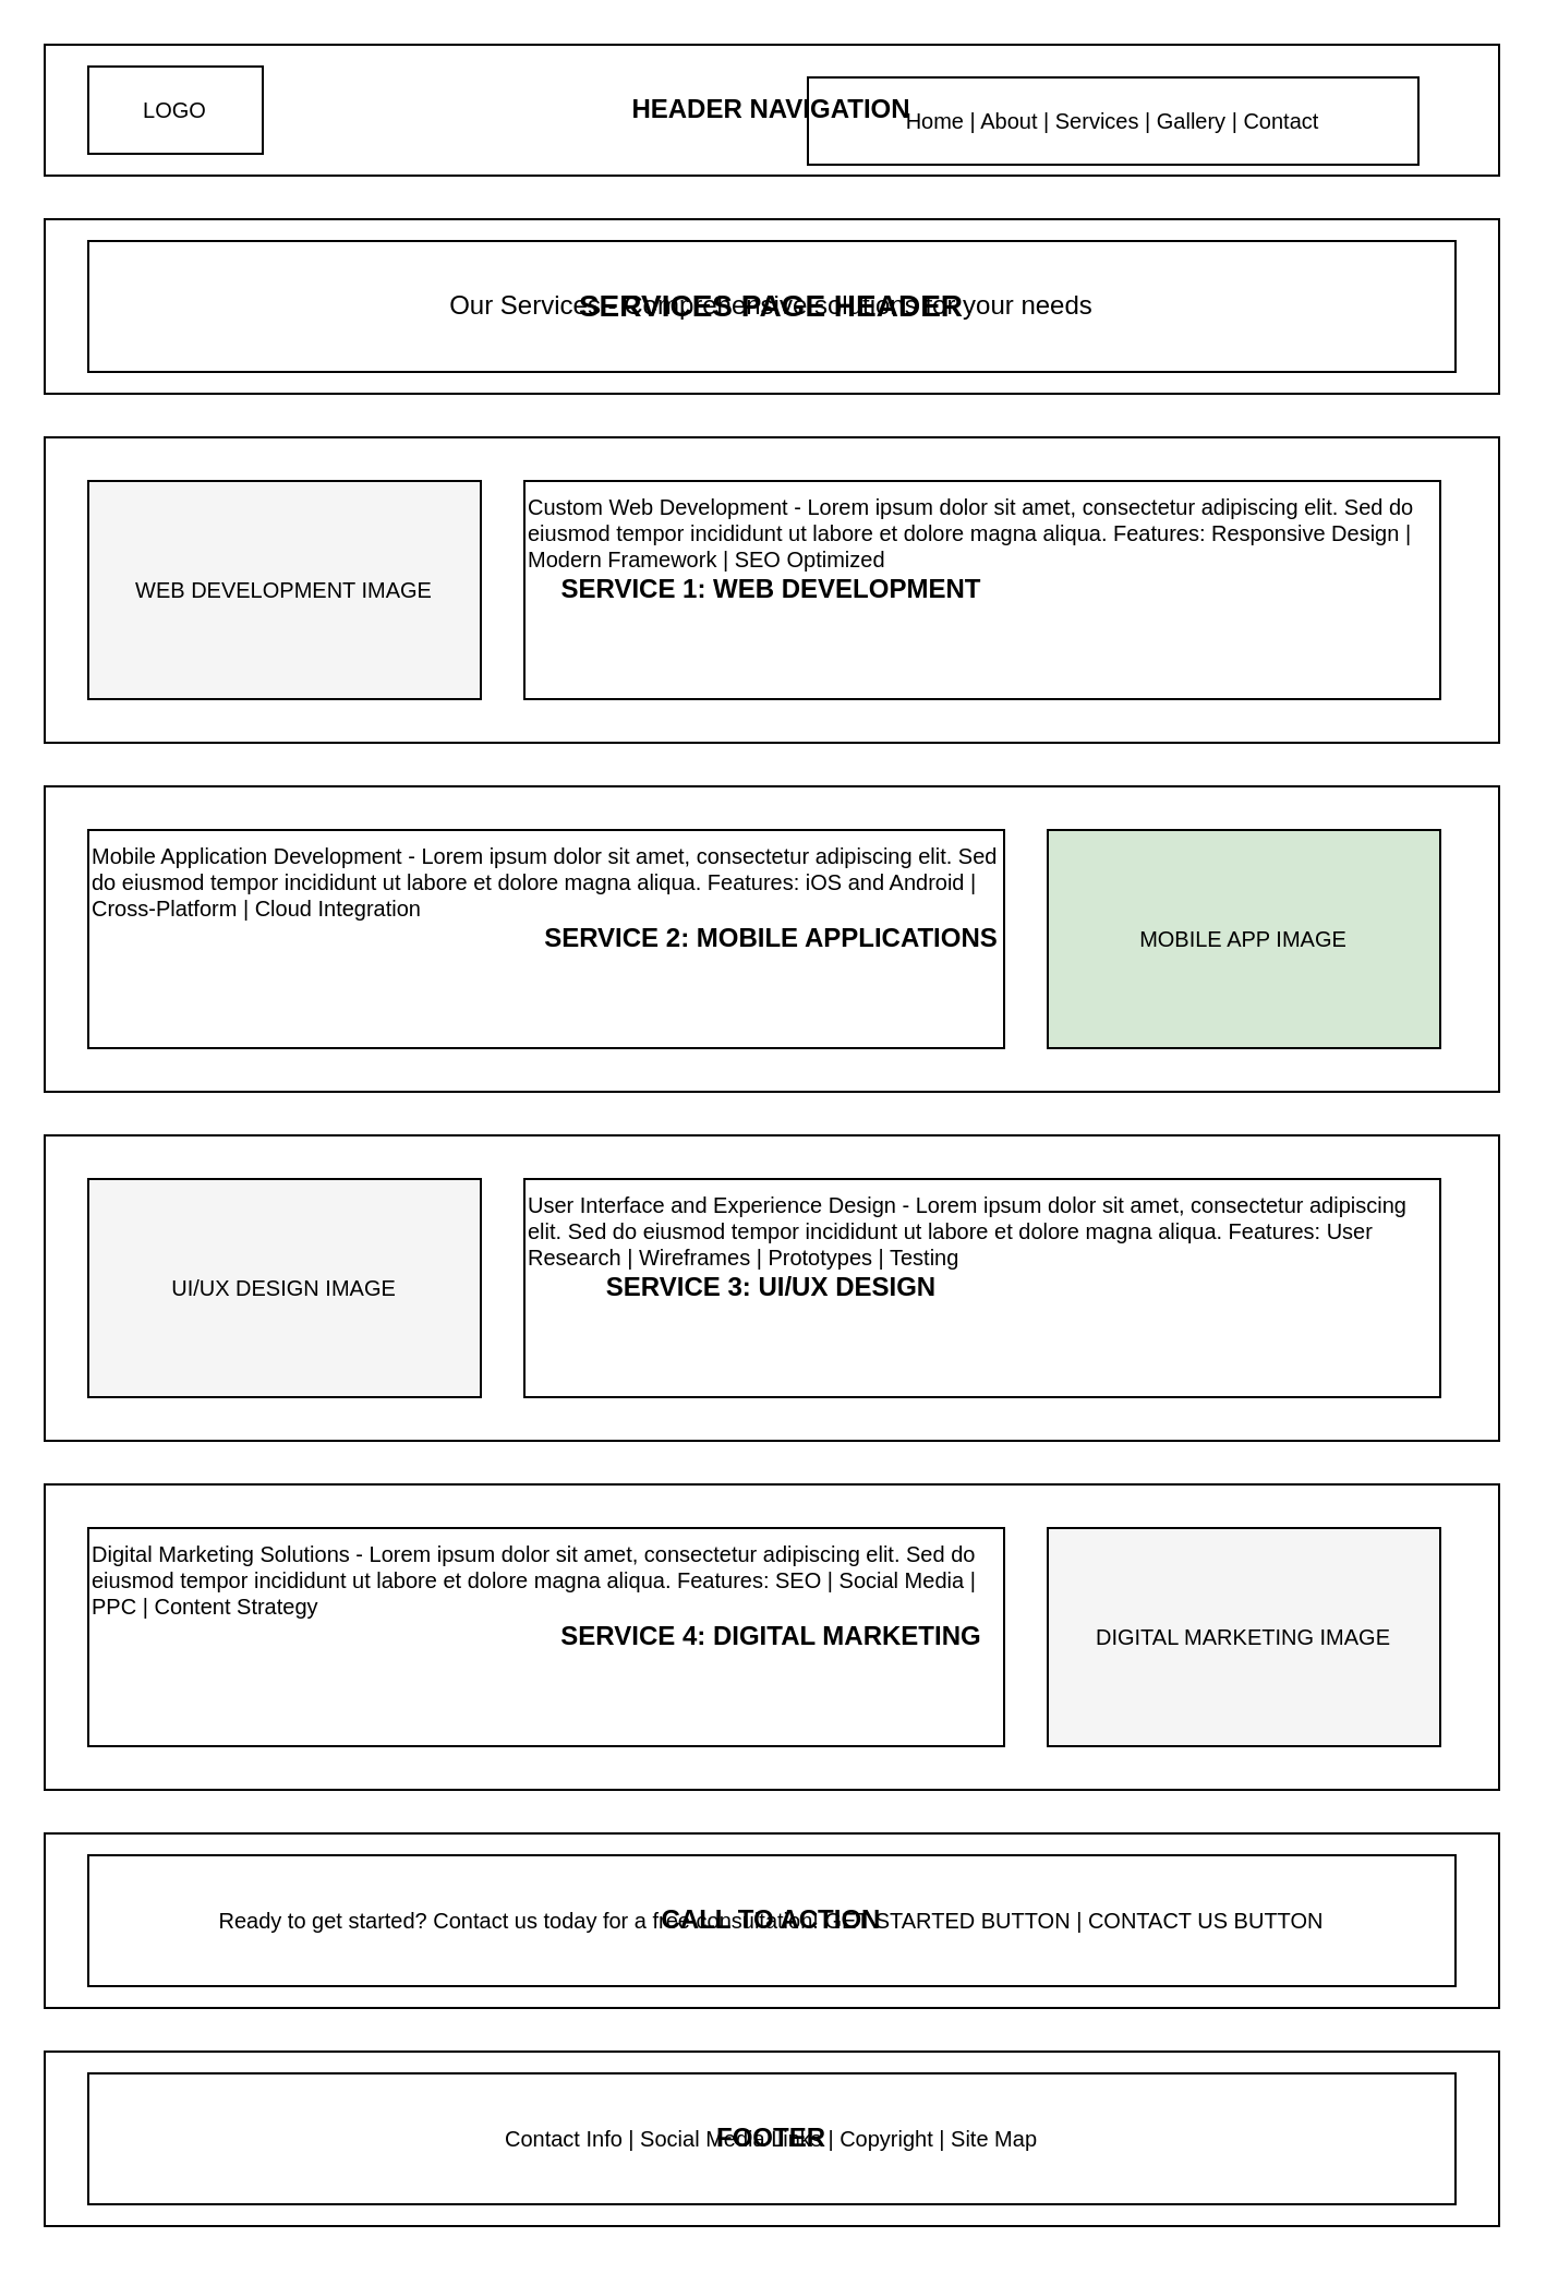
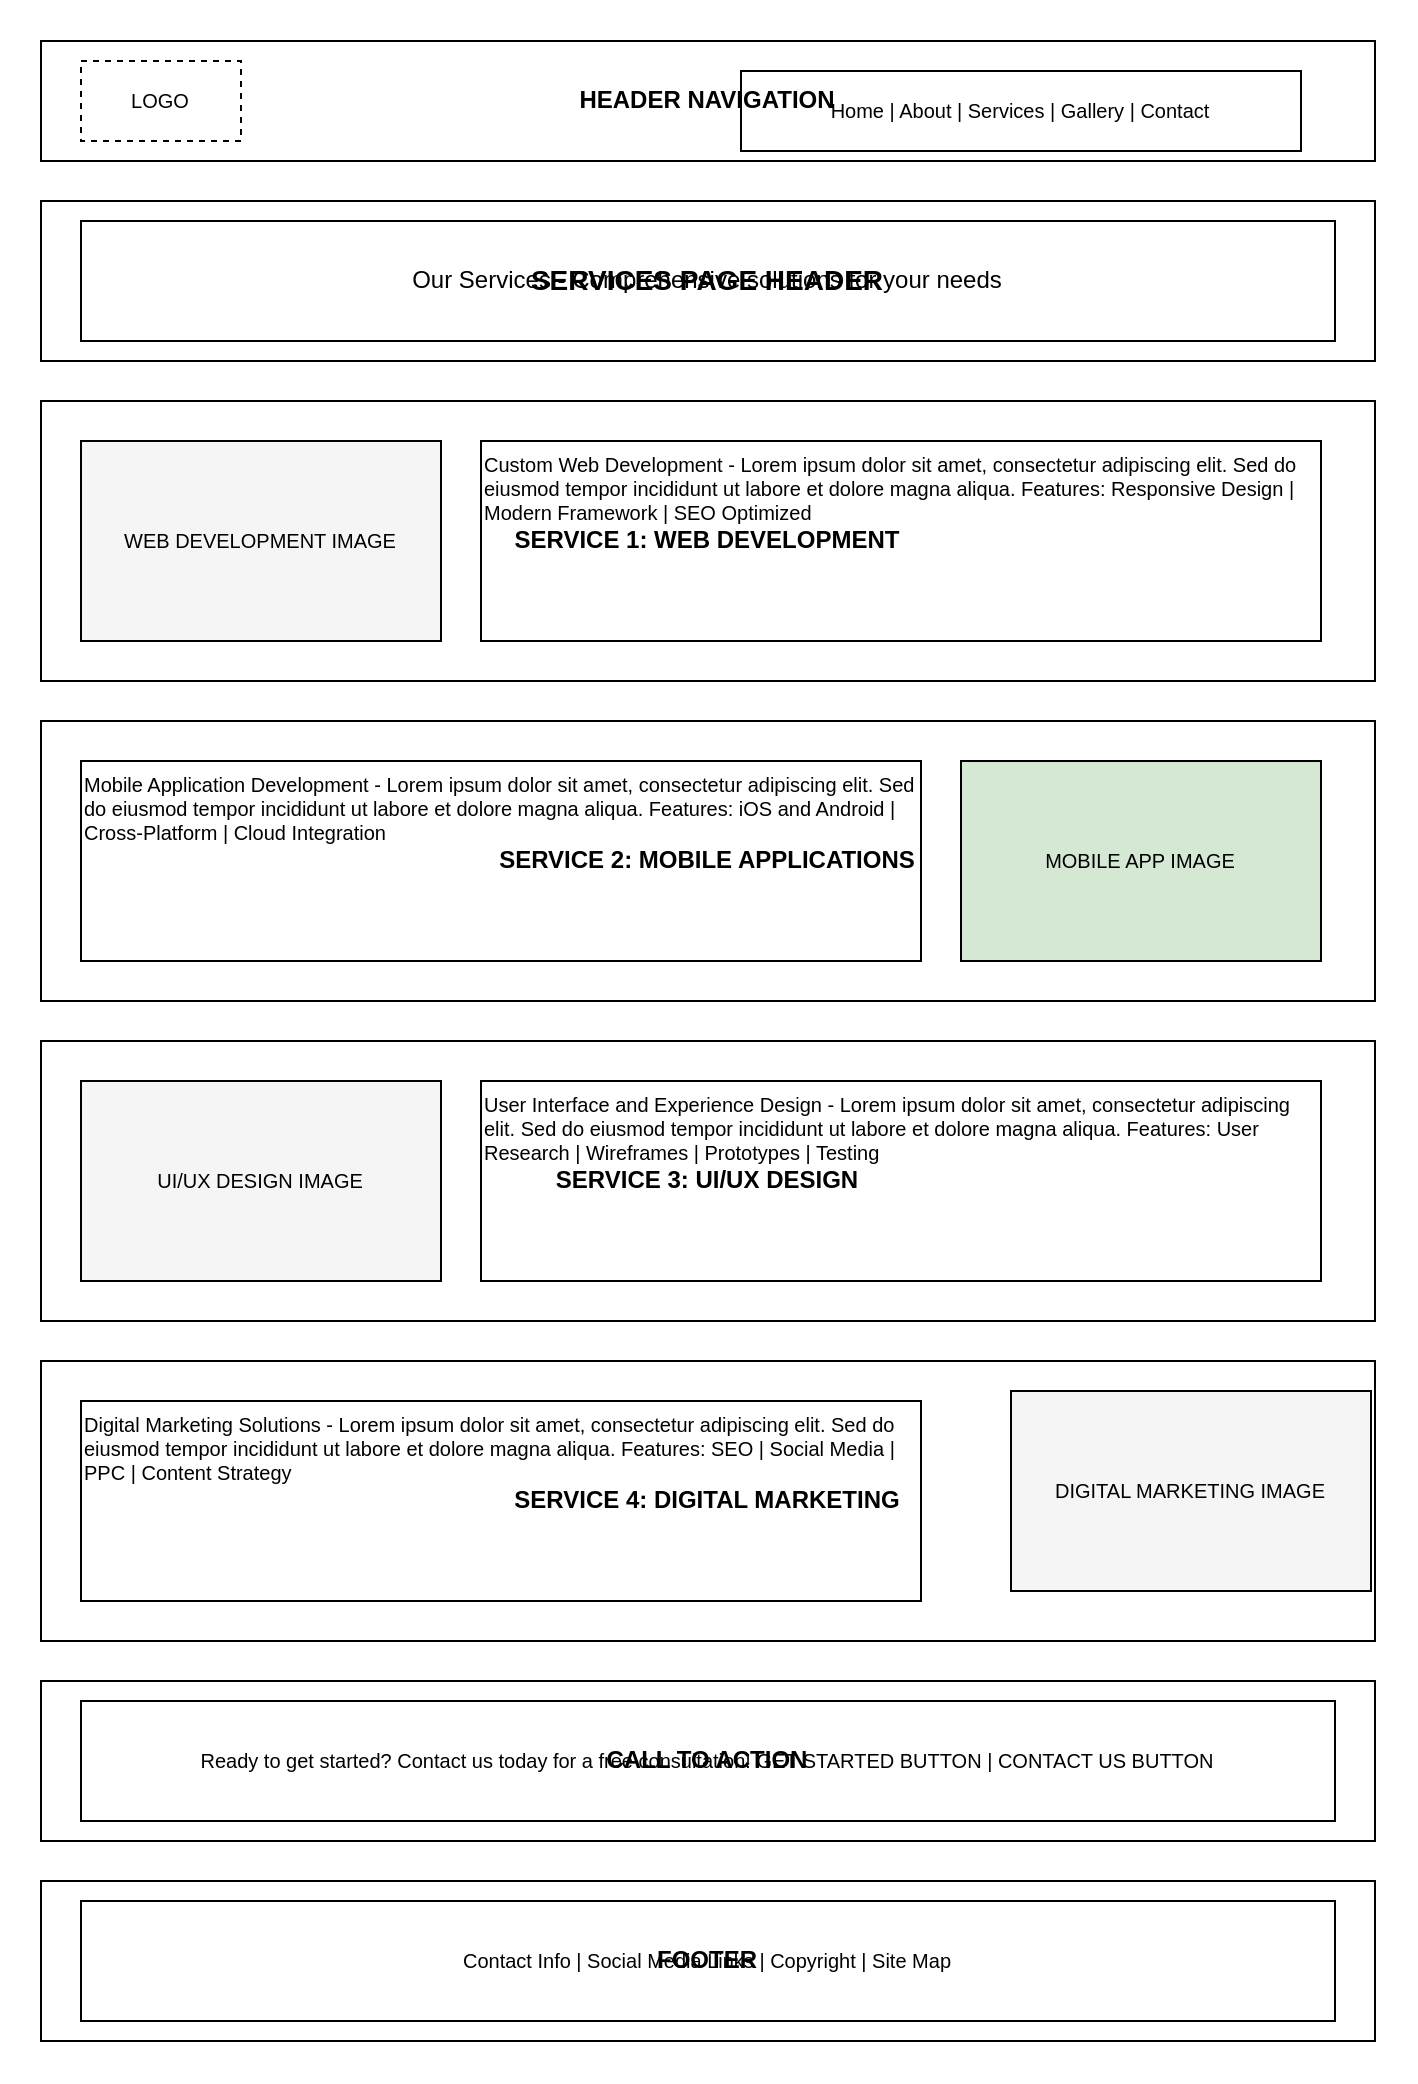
  <mxCell id="0" />
  <mxCell id="1" parent="0" />
  <mxCell id="2" value="HEADER NAVIGATION" style="rounded=0;whiteSpace=wrap;html=1;fillColor=none;strokeColor=#000000;fontFamily=Arial;fontSize=12;fontStyle=1;align=center;" vertex="1" parent="1"><mxGeometry x="20" y="20" width="667" height="60" as="geometry" /></mxCell>
- <mxCell id="3" value="LOGO" style="rounded=0;whiteSpace=wrap;html=1;fillColor=none;strokeColor=#000000;fontFamily=Arial;fontSize=10;align=center;" vertex="1" parent="1"><mxGeometry x="40" y="30" width="80" height="40" as="geometry" /></mxCell>
+ <mxCell id="3" value="LOGO" style="rounded=0;whiteSpace=wrap;html=1;fillColor=none;strokeColor=#000000;fontFamily=Arial;fontSize=10;align=center;dashed=1;" vertex="1" parent="1"><mxGeometry x="40" y="30" width="80" height="40" as="geometry" /></mxCell>
  <mxCell id="4" value="Home | About | Services | Gallery | Contact" style="rounded=0;whiteSpace=wrap;html=1;fillColor=none;strokeColor=#000000;fontFamily=Arial;fontSize=10;align=center;" vertex="1" parent="1"><mxGeometry x="370" y="35" width="280" height="40" as="geometry" /></mxCell>
  <mxCell id="5" value="SERVICES PAGE HEADER" style="rounded=0;whiteSpace=wrap;html=1;fillColor=none;strokeColor=#000000;fontFamily=Arial;fontSize=14;fontStyle=1;align=center;" vertex="1" parent="1"><mxGeometry x="20" y="100" width="667" height="80" as="geometry" /></mxCell>
  <mxCell id="6" value="Our Services - Comprehensive solutions for your needs" style="rounded=0;whiteSpace=wrap;html=1;fillColor=none;strokeColor=#000000;fontFamily=Arial;fontSize=12;align=center;" vertex="1" parent="1"><mxGeometry x="40" y="110" width="627" height="60" as="geometry" /></mxCell>
  <mxCell id="7" value="SERVICE 1: WEB DEVELOPMENT" style="rounded=0;whiteSpace=wrap;html=1;fillColor=none;strokeColor=#000000;fontFamily=Arial;fontSize=12;fontStyle=1;align=center;" vertex="1" parent="1"><mxGeometry x="20" y="200" width="667" height="140" as="geometry" /></mxCell>
  <mxCell id="8" value="WEB DEVELOPMENT IMAGE" style="rounded=0;whiteSpace=wrap;html=1;fillColor=#f5f5f5;strokeColor=#000000;fontFamily=Arial;fontSize=10;align=center;" vertex="1" parent="1"><mxGeometry x="40" y="220" width="180" height="100" as="geometry" /></mxCell>
  <mxCell id="9" value="Custom Web Development - Lorem ipsum dolor sit amet, consectetur adipiscing elit. Sed do eiusmod tempor incididunt ut labore et dolore magna aliqua. Features: Responsive Design | Modern Framework | SEO Optimized" style="rounded=0;whiteSpace=wrap;html=1;fillColor=none;strokeColor=#000000;fontFamily=Arial;fontSize=10;align=left;verticalAlign=top;" vertex="1" parent="1"><mxGeometry x="240" y="220" width="420" height="100" as="geometry" /></mxCell>
  <mxCell id="10" value="SERVICE 2: MOBILE APPLICATIONS" style="rounded=0;whiteSpace=wrap;html=1;fillColor=none;strokeColor=#000000;fontFamily=Arial;fontSize=12;fontStyle=1;align=center;" vertex="1" parent="1"><mxGeometry x="20" y="360" width="667" height="140" as="geometry" /></mxCell>
  <mxCell id="11" value="MOBILE APP IMAGE" style="rounded=0;whiteSpace=wrap;html=1;fillColor=#d5e8d4;strokeColor=#000000;fontFamily=Arial;fontSize=10;align=center;" vertex="1" parent="1"><mxGeometry x="480" y="380" width="180" height="100" as="geometry" /></mxCell>
  <mxCell id="12" value="Mobile Application Development - Lorem ipsum dolor sit amet, consectetur adipiscing elit. Sed do eiusmod tempor incididunt ut labore et dolore magna aliqua. Features: iOS and Android | Cross-Platform | Cloud Integration" style="rounded=0;whiteSpace=wrap;html=1;fillColor=none;strokeColor=#000000;fontFamily=Arial;fontSize=10;align=left;verticalAlign=top;" vertex="1" parent="1"><mxGeometry x="40" y="380" width="420" height="100" as="geometry" /></mxCell>
  <mxCell id="13" value="SERVICE 3: UI/UX DESIGN" style="rounded=0;whiteSpace=wrap;html=1;fillColor=none;strokeColor=#000000;fontFamily=Arial;fontSize=12;fontStyle=1;align=center;" vertex="1" parent="1"><mxGeometry x="20" y="520" width="667" height="140" as="geometry" /></mxCell>
  <mxCell id="14" value="UI/UX DESIGN IMAGE" style="rounded=0;whiteSpace=wrap;html=1;fillColor=#f5f5f5;strokeColor=#000000;fontFamily=Arial;fontSize=10;align=center;" vertex="1" parent="1"><mxGeometry x="40" y="540" width="180" height="100" as="geometry" /></mxCell>
  <mxCell id="15" value="User Interface and Experience Design - Lorem ipsum dolor sit amet, consectetur adipiscing elit. Sed do eiusmod tempor incididunt ut labore et dolore magna aliqua. Features: User Research | Wireframes | Prototypes | Testing" style="rounded=0;whiteSpace=wrap;html=1;fillColor=none;strokeColor=#000000;fontFamily=Arial;fontSize=10;align=left;verticalAlign=top;" vertex="1" parent="1"><mxGeometry x="240" y="540" width="420" height="100" as="geometry" /></mxCell>
  <mxCell id="16" value="SERVICE 4: DIGITAL MARKETING" style="rounded=0;whiteSpace=wrap;html=1;fillColor=none;strokeColor=#000000;fontFamily=Arial;fontSize=12;fontStyle=1;align=center;" vertex="1" parent="1"><mxGeometry x="20" y="680" width="667" height="140" as="geometry" /></mxCell>
- <mxCell id="17" value="DIGITAL MARKETING IMAGE" style="rounded=0;whiteSpace=wrap;html=1;fillColor=#f5f5f5;strokeColor=#000000;fontFamily=Arial;fontSize=10;align=center;" vertex="1" parent="1"><mxGeometry x="480" y="700" width="180" height="100" as="geometry" /></mxCell>
+ <mxCell id="17" value="DIGITAL MARKETING IMAGE" style="rounded=0;whiteSpace=wrap;html=1;fillColor=#f5f5f5;strokeColor=#000000;fontFamily=Arial;fontSize=10;align=center;" vertex="1" parent="1"><mxGeometry x="505" y="695" width="180" height="100" as="geometry" /></mxCell>
  <mxCell id="18" value="Digital Marketing Solutions - Lorem ipsum dolor sit amet, consectetur adipiscing elit. Sed do eiusmod tempor incididunt ut labore et dolore magna aliqua. Features: SEO | Social Media | PPC | Content Strategy" style="rounded=0;whiteSpace=wrap;html=1;fillColor=none;strokeColor=#000000;fontFamily=Arial;fontSize=10;align=left;verticalAlign=top;" vertex="1" parent="1"><mxGeometry x="40" y="700" width="420" height="100" as="geometry" /></mxCell>
  <mxCell id="19" value="CALL TO ACTION" style="rounded=0;whiteSpace=wrap;html=1;fillColor=none;strokeColor=#000000;fontFamily=Arial;fontSize=12;fontStyle=1;align=center;" vertex="1" parent="1"><mxGeometry x="20" y="840" width="667" height="80" as="geometry" /></mxCell>
  <mxCell id="20" value="Ready to get started? Contact us today for a free consultation! GET STARTED BUTTON | CONTACT US BUTTON" style="rounded=0;whiteSpace=wrap;html=1;fillColor=none;strokeColor=#000000;fontFamily=Arial;fontSize=10;align=center;" vertex="1" parent="1"><mxGeometry x="40" y="850" width="627" height="60" as="geometry" /></mxCell>
  <mxCell id="21" value="FOOTER" style="rounded=0;whiteSpace=wrap;html=1;fillColor=none;strokeColor=#000000;fontFamily=Arial;fontSize=12;fontStyle=1;align=center;" vertex="1" parent="1"><mxGeometry x="20" y="940" width="667" height="80" as="geometry" /></mxCell>
  <mxCell id="22" value="Contact Info | Social Media Links | Copyright | Site Map" style="rounded=0;whiteSpace=wrap;html=1;fillColor=none;strokeColor=#000000;fontFamily=Arial;fontSize=10;align=center;" vertex="1" parent="1"><mxGeometry x="40" y="950" width="627" height="60" as="geometry" /></mxCell>
